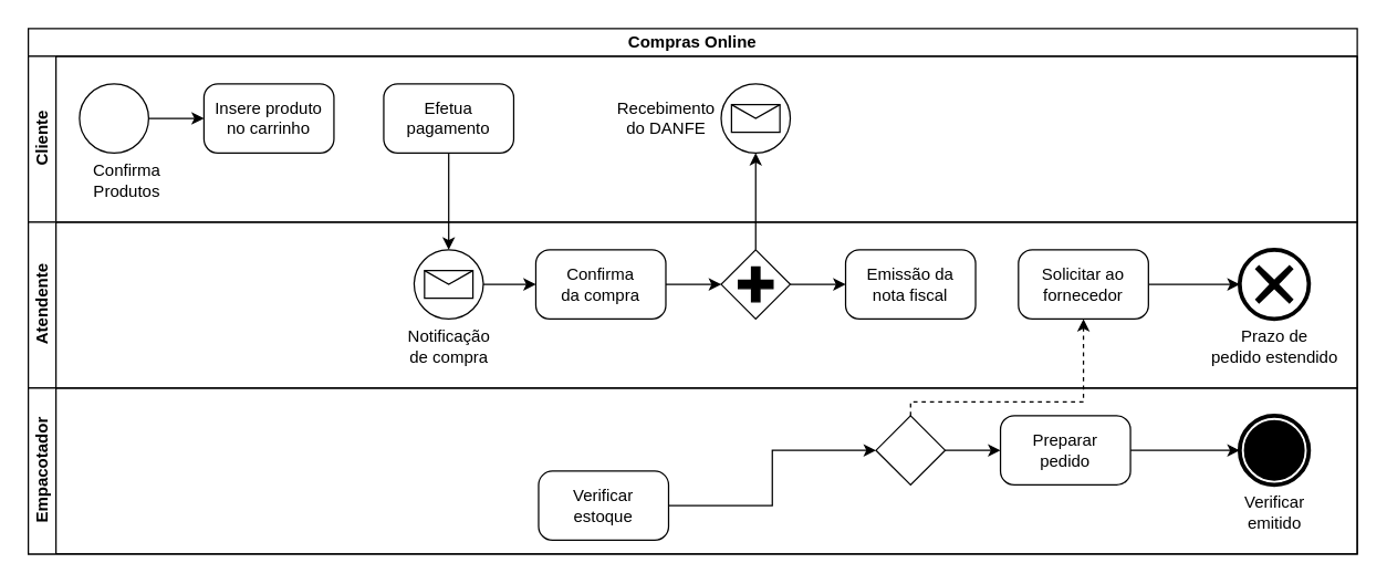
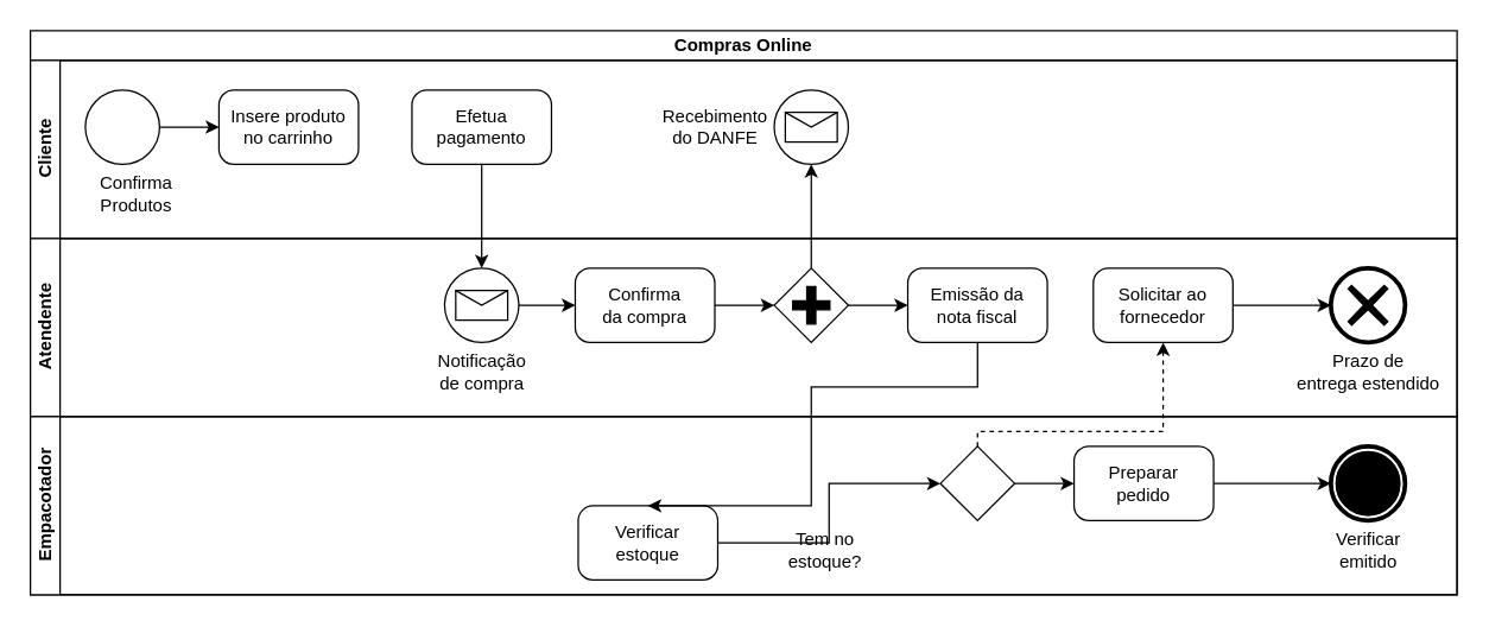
  <mxCell id="0" />
  <mxCell id="1" parent="0" />
  <mxCell id="2" value="Compras Online" style="swimlane;html=1;childLayout=stackLayout;resizeParent=1;resizeParentMax=0;horizontal=1;startSize=20;horizontalStack=0;whiteSpace=wrap;" vertex="1" parent="1"><mxGeometry x="20" y="20" width="961" height="380" as="geometry" /></mxCell>
  <mxCell id="3" value="&lt;div&gt;Cliente&lt;/div&gt;" style="swimlane;html=1;startSize=20;horizontal=0;" vertex="1" parent="2"><mxGeometry y="20" width="961" height="120" as="geometry" /></mxCell>
  <mxCell id="4" style="edgeStyle=orthogonalEdgeStyle;rounded=0;orthogonalLoop=1;jettySize=auto;html=1;exitX=1;exitY=0.5;exitDx=0;exitDy=0;exitPerimeter=0;entryX=0;entryY=0.5;entryDx=0;entryDy=0;entryPerimeter=0;" edge="1" parent="3" source="5" target="7"><mxGeometry relative="1" as="geometry" /></mxCell>
  <mxCell id="5" value="" style="points=[[0.145,0.145,0],[0.5,0,0],[0.855,0.145,0],[1,0.5,0],[0.855,0.855,0],[0.5,1,0],[0.145,0.855,0],[0,0.5,0]];shape=mxgraph.bpmn.event;html=1;verticalLabelPosition=bottom;labelBackgroundColor=#ffffff;verticalAlign=top;align=center;perimeter=ellipsePerimeter;outlineConnect=0;aspect=fixed;outline=standard;symbol=general;" vertex="1" parent="3"><mxGeometry x="37" y="20" width="50" height="50" as="geometry" /></mxCell>
  <mxCell id="6" value="&lt;div&gt;Confirma&lt;/div&gt;&lt;div&gt;Produtos&lt;br&gt;&lt;/div&gt;" style="text;html=1;align=center;verticalAlign=middle;resizable=0;points=[];autosize=1;strokeColor=none;fillColor=none;" vertex="1" parent="3"><mxGeometry x="31" y="70" width="80" height="40" as="geometry" /></mxCell>
  <mxCell id="7" value="&lt;div&gt;Insere produto&lt;/div&gt;&lt;div&gt;no carrinho&lt;br&gt;&lt;/div&gt;" style="points=[[0.25,0,0],[0.5,0,0],[0.75,0,0],[1,0.25,0],[1,0.5,0],[1,0.75,0],[0.75,1,0],[0.5,1,0],[0.25,1,0],[0,0.75,0],[0,0.5,0],[0,0.25,0]];shape=mxgraph.bpmn.task;whiteSpace=wrap;rectStyle=rounded;size=10;html=1;container=1;expand=0;collapsible=0;taskMarker=abstract;" vertex="1" parent="3"><mxGeometry x="127" y="20" width="94" height="50" as="geometry" /></mxCell>
  <mxCell id="8" value="&lt;div&gt;Efetua&lt;/div&gt;&lt;div&gt;pagamento&lt;br&gt;&lt;/div&gt;" style="points=[[0.25,0,0],[0.5,0,0],[0.75,0,0],[1,0.25,0],[1,0.5,0],[1,0.75,0],[0.75,1,0],[0.5,1,0],[0.25,1,0],[0,0.75,0],[0,0.5,0],[0,0.25,0]];shape=mxgraph.bpmn.task;whiteSpace=wrap;rectStyle=rounded;size=10;html=1;container=1;expand=0;collapsible=0;taskMarker=abstract;" vertex="1" parent="3"><mxGeometry x="257" y="20" width="94" height="50" as="geometry" /></mxCell>
  <mxCell id="9" value="" style="points=[[0.145,0.145,0],[0.5,0,0],[0.855,0.145,0],[1,0.5,0],[0.855,0.855,0],[0.5,1,0],[0.145,0.855,0],[0,0.5,0]];shape=mxgraph.bpmn.event;html=1;verticalLabelPosition=bottom;labelBackgroundColor=#ffffff;verticalAlign=top;align=center;perimeter=ellipsePerimeter;outlineConnect=0;aspect=fixed;outline=standard;symbol=message;" vertex="1" parent="3"><mxGeometry x="501" y="20" width="50" height="50" as="geometry" /></mxCell>
  <mxCell id="10" value="&lt;div&gt;Recebimento&lt;/div&gt;&lt;div&gt;do DANFE&lt;br&gt;&lt;/div&gt;" style="text;html=1;align=center;verticalAlign=middle;resizable=0;points=[];autosize=1;strokeColor=none;fillColor=none;" vertex="1" parent="3"><mxGeometry x="411" y="25" width="100" height="40" as="geometry" /></mxCell>
  <mxCell id="11" value="Atendente" style="swimlane;html=1;startSize=20;horizontal=0;" vertex="1" parent="2"><mxGeometry y="140" width="961" height="120" as="geometry" /></mxCell>
  <mxCell id="12" style="edgeStyle=orthogonalEdgeStyle;rounded=0;orthogonalLoop=1;jettySize=auto;html=1;exitX=1;exitY=0.5;exitDx=0;exitDy=0;exitPerimeter=0;entryX=0;entryY=0.5;entryDx=0;entryDy=0;entryPerimeter=0;" edge="1" parent="11" source="13" target="16"><mxGeometry relative="1" as="geometry" /></mxCell>
  <mxCell id="13" value="" style="points=[[0.145,0.145,0],[0.5,0,0],[0.855,0.145,0],[1,0.5,0],[0.855,0.855,0],[0.5,1,0],[0.145,0.855,0],[0,0.5,0]];shape=mxgraph.bpmn.event;html=1;verticalLabelPosition=bottom;labelBackgroundColor=#ffffff;verticalAlign=top;align=center;perimeter=ellipsePerimeter;outlineConnect=0;aspect=fixed;outline=standard;symbol=message;" vertex="1" parent="11"><mxGeometry x="279" y="20" width="50" height="50" as="geometry" /></mxCell>
  <mxCell id="14" value="&lt;div&gt;Notificação&lt;/div&gt;&lt;div&gt;de compra&lt;br&gt;&lt;/div&gt;" style="text;html=1;align=center;verticalAlign=middle;resizable=0;points=[];autosize=1;strokeColor=none;fillColor=none;" vertex="1" parent="11"><mxGeometry x="264" y="70" width="80" height="40" as="geometry" /></mxCell>
  <mxCell id="15" style="edgeStyle=orthogonalEdgeStyle;rounded=0;orthogonalLoop=1;jettySize=auto;html=1;exitX=1;exitY=0.5;exitDx=0;exitDy=0;exitPerimeter=0;entryX=0;entryY=0.5;entryDx=0;entryDy=0;entryPerimeter=0;" edge="1" parent="11" source="16" target="18"><mxGeometry relative="1" as="geometry" /></mxCell>
  <mxCell id="16" value="&lt;div&gt;Confirma&lt;/div&gt;&lt;div&gt;da compra&lt;br&gt;&lt;/div&gt;" style="points=[[0.25,0,0],[0.5,0,0],[0.75,0,0],[1,0.25,0],[1,0.5,0],[1,0.75,0],[0.75,1,0],[0.5,1,0],[0.25,1,0],[0,0.75,0],[0,0.5,0],[0,0.25,0]];shape=mxgraph.bpmn.task;whiteSpace=wrap;rectStyle=rounded;size=10;html=1;container=1;expand=0;collapsible=0;taskMarker=abstract;" vertex="1" parent="11"><mxGeometry x="367" y="20" width="94" height="50" as="geometry" /></mxCell>
  <mxCell id="17" style="edgeStyle=orthogonalEdgeStyle;rounded=0;orthogonalLoop=1;jettySize=auto;html=1;exitX=1;exitY=0.5;exitDx=0;exitDy=0;exitPerimeter=0;entryX=0;entryY=0.5;entryDx=0;entryDy=0;entryPerimeter=0;" edge="1" parent="11" source="18" target="19"><mxGeometry relative="1" as="geometry" /></mxCell>
  <mxCell id="18" value="" style="points=[[0.25,0.25,0],[0.5,0,0],[0.75,0.25,0],[1,0.5,0],[0.75,0.75,0],[0.5,1,0],[0.25,0.75,0],[0,0.5,0]];shape=mxgraph.bpmn.gateway2;html=1;verticalLabelPosition=bottom;labelBackgroundColor=#ffffff;verticalAlign=top;align=center;perimeter=rhombusPerimeter;outlineConnect=0;outline=none;symbol=none;gwType=parallel;" vertex="1" parent="11"><mxGeometry x="501" y="20" width="50" height="50" as="geometry" /></mxCell>
  <mxCell id="19" value="&lt;div&gt;Emissão da&lt;/div&gt;&lt;div&gt;nota fiscal&lt;br&gt;&lt;/div&gt;" style="points=[[0.25,0,0],[0.5,0,0],[0.75,0,0],[1,0.25,0],[1,0.5,0],[1,0.75,0],[0.75,1,0],[0.5,1,0],[0.25,1,0],[0,0.75,0],[0,0.5,0],[0,0.25,0]];shape=mxgraph.bpmn.task;whiteSpace=wrap;rectStyle=rounded;size=10;html=1;container=1;expand=0;collapsible=0;taskMarker=abstract;" vertex="1" parent="11"><mxGeometry x="591" y="20" width="94" height="50" as="geometry" /></mxCell>
  <mxCell id="20" style="edgeStyle=orthogonalEdgeStyle;rounded=0;orthogonalLoop=1;jettySize=auto;html=1;exitX=1;exitY=0.5;exitDx=0;exitDy=0;exitPerimeter=0;entryX=0;entryY=0.5;entryDx=0;entryDy=0;entryPerimeter=0;" edge="1" parent="11" source="21" target="22"><mxGeometry relative="1" as="geometry" /></mxCell>
  <mxCell id="21" value="&lt;div&gt;Solicitar ao&lt;/div&gt;&lt;div&gt;fornecedor&lt;br&gt;&lt;/div&gt;" style="points=[[0.25,0,0],[0.5,0,0],[0.75,0,0],[1,0.25,0],[1,0.5,0],[1,0.75,0],[0.75,1,0],[0.5,1,0],[0.25,1,0],[0,0.75,0],[0,0.5,0],[0,0.25,0]];shape=mxgraph.bpmn.task;whiteSpace=wrap;rectStyle=rounded;size=10;html=1;container=1;expand=0;collapsible=0;taskMarker=abstract;" vertex="1" parent="11"><mxGeometry x="716" y="20" width="94" height="50" as="geometry" /></mxCell>
  <mxCell id="22" value="" style="points=[[0.145,0.145,0],[0.5,0,0],[0.855,0.145,0],[1,0.5,0],[0.855,0.855,0],[0.5,1,0],[0.145,0.855,0],[0,0.5,0]];shape=mxgraph.bpmn.event;html=1;verticalLabelPosition=bottom;labelBackgroundColor=#ffffff;verticalAlign=top;align=center;perimeter=ellipsePerimeter;outlineConnect=0;aspect=fixed;outline=end;symbol=cancel;" vertex="1" parent="11"><mxGeometry x="876" y="20" width="50" height="50" as="geometry" /></mxCell>
- <mxCell id="23" value="&lt;div&gt;Prazo de&lt;/div&gt;&lt;div&gt;pedido estendido&lt;br&gt;&lt;/div&gt;" style="text;html=1;align=center;verticalAlign=middle;resizable=0;points=[];autosize=1;strokeColor=none;fillColor=none;" vertex="1" parent="11"><mxGeometry x="841" y="70" width="120" height="40" as="geometry" /></mxCell>
+ <mxCell id="23" value="&lt;div&gt;Prazo de&lt;/div&gt;&lt;div&gt;entrega estendido&lt;br&gt;&lt;/div&gt;" style="text;html=1;align=center;verticalAlign=middle;resizable=0;points=[];autosize=1;strokeColor=none;fillColor=none;" vertex="1" parent="11"><mxGeometry x="841" y="70" width="120" height="40" as="geometry" /></mxCell>
  <mxCell id="24" style="edgeStyle=orthogonalEdgeStyle;rounded=0;orthogonalLoop=1;jettySize=auto;html=1;exitX=0.5;exitY=1;exitDx=0;exitDy=0;exitPerimeter=0;entryX=0.5;entryY=0;entryDx=0;entryDy=0;entryPerimeter=0;" edge="1" parent="2" source="8" target="13"><mxGeometry relative="1" as="geometry" /></mxCell>
  <mxCell id="25" style="edgeStyle=orthogonalEdgeStyle;rounded=0;orthogonalLoop=1;jettySize=auto;html=1;exitX=0.5;exitY=0;exitDx=0;exitDy=0;exitPerimeter=0;entryX=0.5;entryY=1;entryDx=0;entryDy=0;entryPerimeter=0;" edge="1" parent="2" source="18" target="9"><mxGeometry relative="1" as="geometry" /></mxCell>
  <mxCell id="26" value="Empacotador" style="swimlane;html=1;startSize=20;horizontal=0;" vertex="1" parent="2"><mxGeometry y="260" width="961" height="120" as="geometry" /></mxCell>
  <mxCell id="27" style="edgeStyle=orthogonalEdgeStyle;rounded=0;orthogonalLoop=1;jettySize=auto;html=1;exitX=1;exitY=0.5;exitDx=0;exitDy=0;exitPerimeter=0;entryX=0;entryY=0.5;entryDx=0;entryDy=0;entryPerimeter=0;" edge="1" parent="26" source="28" target="30"><mxGeometry relative="1" as="geometry" /></mxCell>
  <mxCell id="28" value="&lt;div&gt;Verificar&lt;/div&gt;&lt;div&gt;estoque&lt;/div&gt;" style="points=[[0.25,0,0],[0.5,0,0],[0.75,0,0],[1,0.25,0],[1,0.5,0],[1,0.75,0],[0.75,1,0],[0.5,1,0],[0.25,1,0],[0,0.75,0],[0,0.5,0],[0,0.25,0]];shape=mxgraph.bpmn.task;whiteSpace=wrap;rectStyle=rounded;size=10;html=1;container=1;expand=0;collapsible=0;taskMarker=abstract;" vertex="1" parent="26"><mxGeometry x="369" y="60" width="94" height="50" as="geometry" /></mxCell>
  <mxCell id="29" style="edgeStyle=orthogonalEdgeStyle;rounded=0;orthogonalLoop=1;jettySize=auto;html=1;exitX=1;exitY=0.5;exitDx=0;exitDy=0;exitPerimeter=0;entryX=0;entryY=0.5;entryDx=0;entryDy=0;entryPerimeter=0;" edge="1" parent="26" source="30" target="33"><mxGeometry relative="1" as="geometry" /></mxCell>
  <mxCell id="30" value="" style="points=[[0.25,0.25,0],[0.5,0,0],[0.75,0.25,0],[1,0.5,0],[0.75,0.75,0],[0.5,1,0],[0.25,0.75,0],[0,0.5,0]];shape=mxgraph.bpmn.gateway2;html=1;verticalLabelPosition=bottom;labelBackgroundColor=#ffffff;verticalAlign=top;align=center;perimeter=rhombusPerimeter;outlineConnect=0;outline=none;symbol=none;" vertex="1" parent="26"><mxGeometry x="613" y="20" width="50" height="50" as="geometry" /></mxCell>
+ <mxCell id="31" value="&lt;div&gt;Tem no&lt;/div&gt;&lt;div&gt;estoque?&lt;br&gt;&lt;/div&gt;" style="text;html=1;align=center;verticalAlign=middle;resizable=0;points=[];autosize=1;strokeColor=none;fillColor=none;" vertex="1" parent="26"><mxGeometry x="495" y="70" width="80" height="40" as="geometry" /></mxCell>
  <mxCell id="32" style="edgeStyle=orthogonalEdgeStyle;rounded=0;orthogonalLoop=1;jettySize=auto;html=1;exitX=1;exitY=0.5;exitDx=0;exitDy=0;exitPerimeter=0;entryX=0;entryY=0.5;entryDx=0;entryDy=0;entryPerimeter=0;" edge="1" parent="26" source="33" target="34"><mxGeometry relative="1" as="geometry" /></mxCell>
  <mxCell id="33" value="&lt;div&gt;Preparar&lt;/div&gt;&lt;div&gt;pedido&lt;br&gt;&lt;/div&gt;" style="points=[[0.25,0,0],[0.5,0,0],[0.75,0,0],[1,0.25,0],[1,0.5,0],[1,0.75,0],[0.75,1,0],[0.5,1,0],[0.25,1,0],[0,0.75,0],[0,0.5,0],[0,0.25,0]];shape=mxgraph.bpmn.task;whiteSpace=wrap;rectStyle=rounded;size=10;html=1;container=1;expand=0;collapsible=0;taskMarker=abstract;" vertex="1" parent="26"><mxGeometry x="703" y="20" width="94" height="50" as="geometry" /></mxCell>
  <mxCell id="34" value="" style="points=[[0.145,0.145,0],[0.5,0,0],[0.855,0.145,0],[1,0.5,0],[0.855,0.855,0],[0.5,1,0],[0.145,0.855,0],[0,0.5,0]];shape=mxgraph.bpmn.event;html=1;verticalLabelPosition=bottom;labelBackgroundColor=#ffffff;verticalAlign=top;align=center;perimeter=ellipsePerimeter;outlineConnect=0;aspect=fixed;outline=end;symbol=terminate;" vertex="1" parent="26"><mxGeometry x="876" y="20" width="50" height="50" as="geometry" /></mxCell>
  <mxCell id="35" value="&lt;div&gt;Verificar&lt;/div&gt;&lt;div&gt;emitido&lt;br&gt;&lt;/div&gt;" style="text;html=1;align=center;verticalAlign=middle;resizable=0;points=[];autosize=1;strokeColor=none;fillColor=none;" vertex="1" parent="26"><mxGeometry x="871" y="70" width="60" height="40" as="geometry" /></mxCell>
+ <mxCell id="36" style="edgeStyle=orthogonalEdgeStyle;rounded=0;orthogonalLoop=1;jettySize=auto;html=1;exitX=0.5;exitY=1;exitDx=0;exitDy=0;exitPerimeter=0;entryX=0.5;entryY=0;entryDx=0;entryDy=0;entryPerimeter=0;" edge="1" parent="2" source="19" target="28"><mxGeometry relative="1" as="geometry"><Array as="points"><mxPoint x="638" y="240" /><mxPoint x="526" y="240" /></Array></mxGeometry></mxCell>
  <mxCell id="37" style="edgeStyle=orthogonalEdgeStyle;rounded=0;orthogonalLoop=1;jettySize=auto;html=1;exitX=0.5;exitY=0;exitDx=0;exitDy=0;exitPerimeter=0;entryX=0.5;entryY=1;entryDx=0;entryDy=0;entryPerimeter=0;dashed=1;" edge="1" parent="2" source="30" target="21"><mxGeometry relative="1" as="geometry"><Array as="points"><mxPoint x="638" y="270" /><mxPoint x="763" y="270" /></Array></mxGeometry></mxCell>
